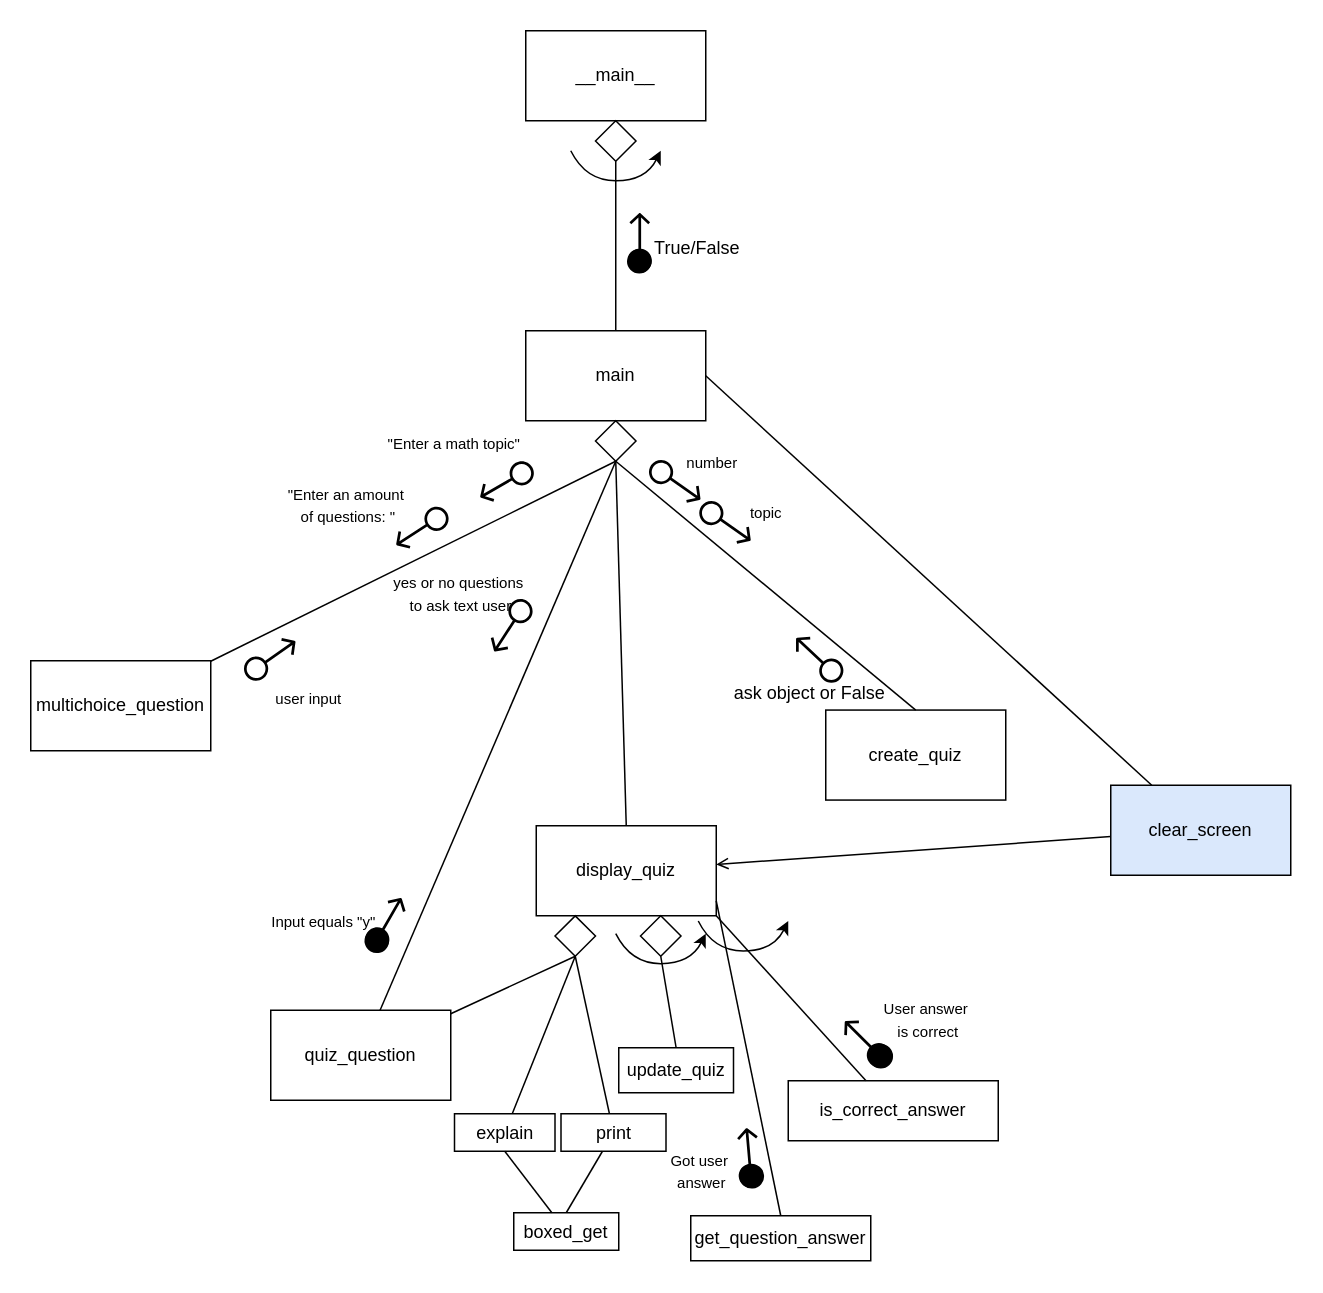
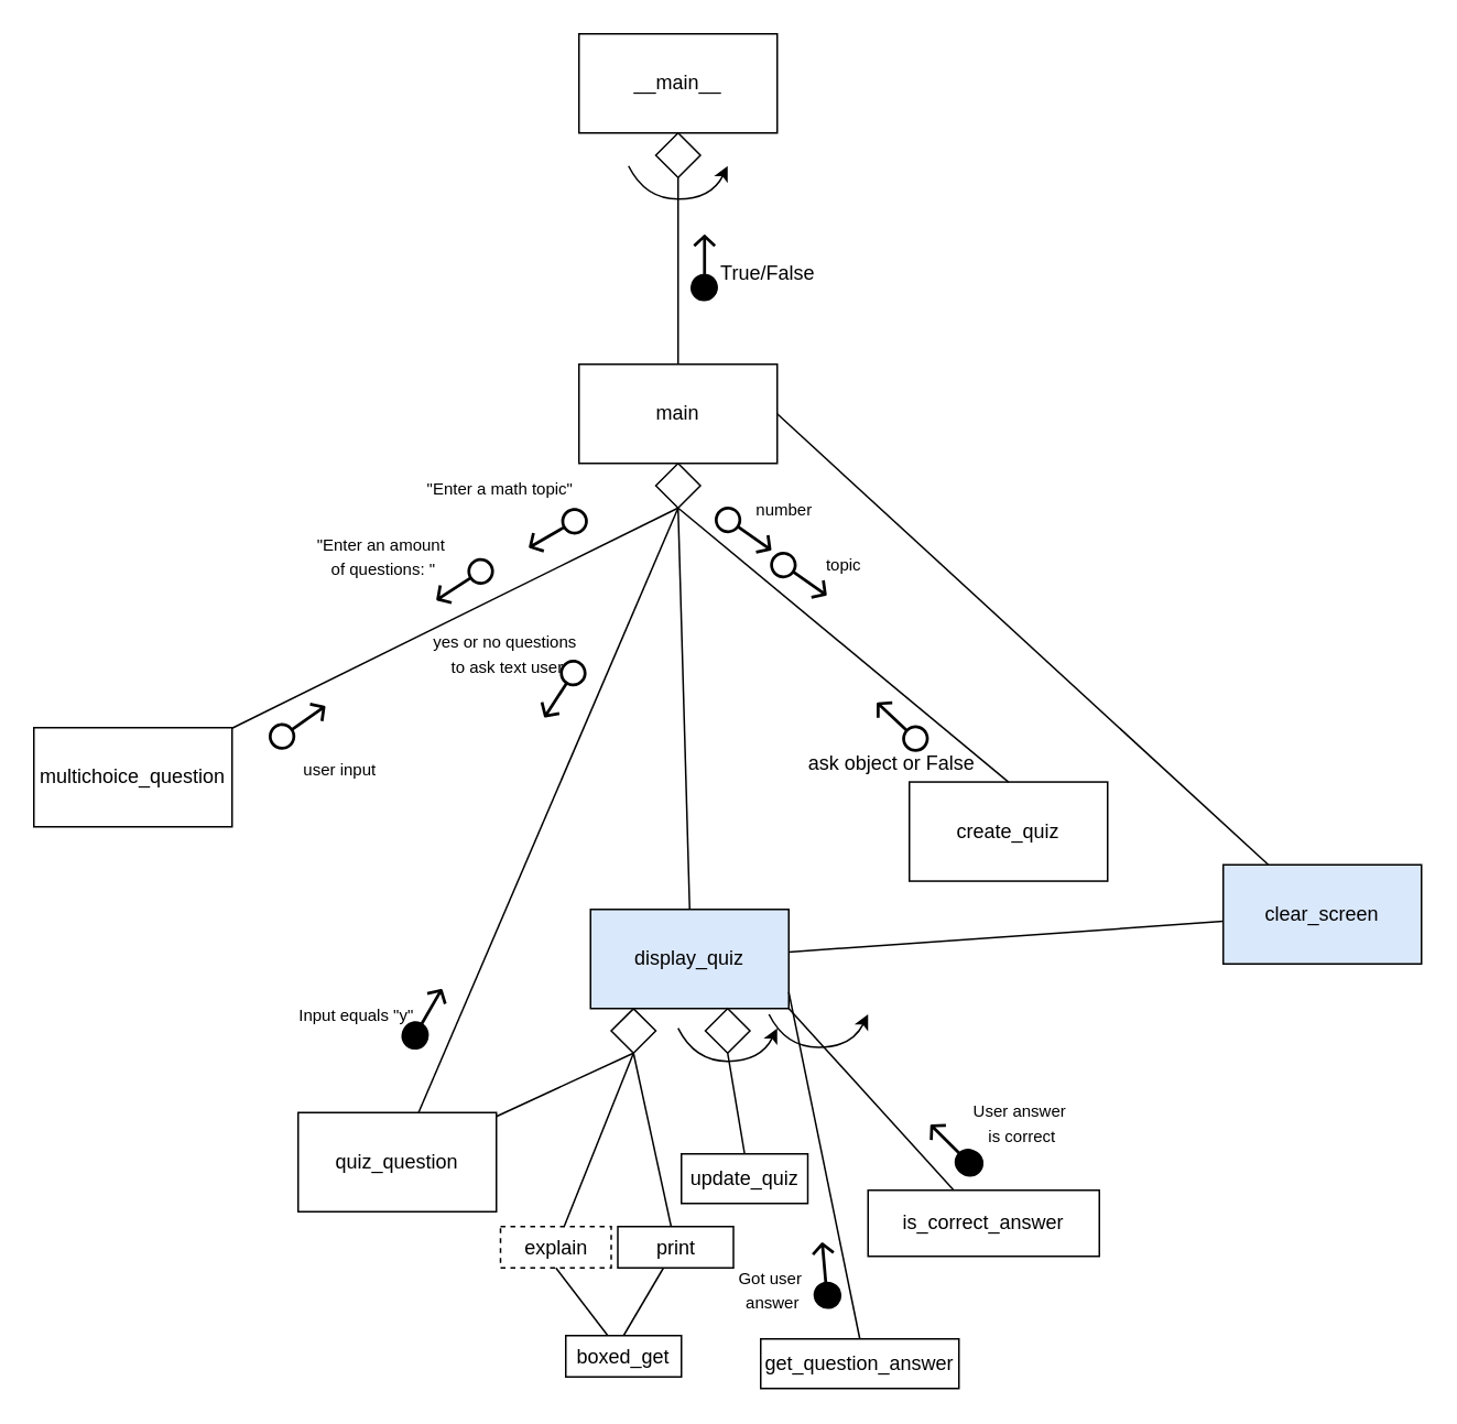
  <mxCell id="0" />
  <mxCell id="1" parent="0" />
  <mxCell id="2" value="__main__" style="whiteSpace=wrap;html=1;" vertex="1" parent="1"><mxGeometry x="350" y="20" width="120" height="60" as="geometry" /></mxCell>
  <mxCell id="3" value="" style="rhombus;whiteSpace=wrap;html=1;fillColor=none;" vertex="1" parent="1"><mxGeometry x="396.5" y="80" width="27" height="27" as="geometry" /></mxCell>
  <mxCell id="4" value="" style="endArrow=none;html=1;entryX=0.5;entryY=1;entryDx=0;entryDy=0;" edge="1" parent="1" target="3"><mxGeometry width="50" height="50" relative="1" as="geometry"><mxPoint x="410" y="220" as="sourcePoint" /><mxPoint x="325" y="101" as="targetPoint" /></mxGeometry></mxCell>
  <mxCell id="5" value="" style="curved=1;endArrow=classic;html=1;rounded=0;" edge="1" parent="1"><mxGeometry width="50" height="50" relative="1" as="geometry"><mxPoint x="380" y="100" as="sourcePoint" /><mxPoint x="440" y="100" as="targetPoint" /><Array as="points"><mxPoint x="390" y="120" /><mxPoint x="430" y="120" /></Array></mxGeometry></mxCell>
  <mxCell id="6" value="" style="group;rotation=-90;" vertex="1" connectable="0" parent="1"><mxGeometry x="410" y="150" width="40" height="23" as="geometry" /></mxCell>
  <mxCell id="7" value="" style="outlineConnect=0;fontColor=#232F3E;gradientColor=none;strokeColor=none;dashed=0;verticalLabelPosition=bottom;verticalAlign=top;align=center;html=1;fontSize=12;fontStyle=0;aspect=fixed;pointerEvents=1;shape=mxgraph.aws4.elastic_ip_address;fillColor=#000000;rotation=-90;" vertex="1" parent="6"><mxGeometry x="-4" y="3" width="40" height="16.923" as="geometry" /></mxCell>
  <mxCell id="8" value="" style="ellipse;whiteSpace=wrap;html=1;aspect=fixed;fillColor=#000000;rotation=-180;" vertex="1" parent="6"><mxGeometry x="8" y="16" width="15.385" height="15.385" as="geometry" /></mxCell>
  <mxCell id="9" value="True/False" style="text;html=1;align=center;verticalAlign=middle;resizable=0;points=[];autosize=1;strokeColor=none;fillColor=none;" vertex="1" parent="1"><mxGeometry x="423.5" y="150" width="80" height="30" as="geometry" /></mxCell>
  <mxCell id="10" value="main" style="whiteSpace=wrap;html=1;" vertex="1" parent="1"><mxGeometry x="350" y="220" width="120" height="60" as="geometry" /></mxCell>
- <mxCell id="11" value="display_quiz" style="rounded=0;whiteSpace=wrap;html=1;" vertex="1" parent="1"><mxGeometry x="357" y="550" width="120" height="60" as="geometry" /></mxCell>
+ <mxCell id="11" value="display_quiz" style="rounded=0;whiteSpace=wrap;html=1;fillColor=#dae8fc;" vertex="1" parent="1"><mxGeometry x="357" y="550" width="120" height="60" as="geometry" /></mxCell>
  <mxCell id="12" value="" style="rhombus;whiteSpace=wrap;html=1;fillColor=none;" vertex="1" parent="1"><mxGeometry x="396.5" y="280" width="27" height="27" as="geometry" /></mxCell>
  <mxCell id="13" value="" style="endArrow=none;html=1;entryX=0.5;entryY=1;entryDx=0;entryDy=0;exitX=0.5;exitY=0;exitDx=0;exitDy=0;" edge="1" parent="1" source="11" target="12"><mxGeometry width="50" height="50" relative="1" as="geometry"><mxPoint x="-360" y="525.5" as="sourcePoint" /><mxPoint x="177" y="304.5" as="targetPoint" /></mxGeometry></mxCell>
  <mxCell id="14" value="create_quiz" style="whiteSpace=wrap;html=1;" vertex="1" parent="1"><mxGeometry x="550" y="472.88" width="120" height="60" as="geometry" /></mxCell>
  <mxCell id="15" value="" style="endArrow=none;html=1;entryX=0.5;entryY=1;entryDx=0;entryDy=0;exitX=0.5;exitY=0;exitDx=0;exitDy=0;" edge="1" parent="1" source="14" target="12"><mxGeometry width="50" height="50" relative="1" as="geometry"><mxPoint x="500" y="460" as="sourcePoint" /><mxPoint x="420" y="317" as="targetPoint" /></mxGeometry></mxCell>
  <mxCell id="16" value="is_correct_answer" style="whiteSpace=wrap;html=1;" vertex="1" parent="1"><mxGeometry x="525" y="720" width="140" height="40" as="geometry" /></mxCell>
  <mxCell id="17" value="" style="endArrow=none;html=1;rounded=0;exitX=1;exitY=1;exitDx=0;exitDy=0;" edge="1" parent="1" source="11" target="16"><mxGeometry width="50" height="50" relative="1" as="geometry"><mxPoint x="490" y="610.08" as="sourcePoint" /><mxPoint x="530" y="626" as="targetPoint" /></mxGeometry></mxCell>
  <mxCell id="18" value="" style="group;rotation=-135;" vertex="1" connectable="0" parent="1"><mxGeometry x="560" y="670" width="100" height="32.46" as="geometry" /></mxCell>
  <mxCell id="19" value="" style="outlineConnect=0;fontColor=#232F3E;gradientColor=none;strokeColor=none;dashed=0;verticalLabelPosition=bottom;verticalAlign=top;align=center;html=1;fontSize=12;fontStyle=0;aspect=fixed;pointerEvents=1;shape=mxgraph.aws4.elastic_ip_address;fillColor=#000000;rotation=-135;" vertex="1" parent="18"><mxGeometry x="-3" y="16" width="40" height="16.923" as="geometry" /></mxCell>
  <mxCell id="20" value="" style="ellipse;whiteSpace=wrap;html=1;aspect=fixed;fillColor=#000000;rotation=-225;" vertex="1" parent="18"><mxGeometry x="19" y="26" width="15.385" height="15.385" as="geometry" /></mxCell>
  <mxCell id="21" value="&lt;font style=&quot;font-size: 10px;&quot;&gt;User answer&amp;nbsp;&lt;/font&gt;&lt;div&gt;&lt;font style=&quot;font-size: 10px;&quot;&gt;is correct&lt;/font&gt;&lt;/div&gt;" style="text;html=1;align=center;verticalAlign=middle;resizable=0;points=[];autosize=1;strokeColor=none;fillColor=none;rotation=0;" vertex="1" parent="18"><mxGeometry x="18" y="-11" width="80" height="40" as="geometry" /></mxCell>
  <mxCell id="22" value="" style="curved=1;endArrow=classic;html=1;rounded=0;" edge="1" parent="1"><mxGeometry width="50" height="50" relative="1" as="geometry"><mxPoint x="410" y="621.92" as="sourcePoint" /><mxPoint x="470" y="621.92" as="targetPoint" /><Array as="points"><mxPoint x="420" y="641.92" /><mxPoint x="460" y="641.92" /></Array></mxGeometry></mxCell>
  <mxCell id="23" value="" style="rhombus;whiteSpace=wrap;html=1;fillColor=none;" vertex="1" parent="1"><mxGeometry x="426.5" y="610" width="27" height="27" as="geometry" /></mxCell>
  <mxCell id="24" value="update_quiz" style="whiteSpace=wrap;html=1;" vertex="1" parent="1"><mxGeometry x="412" y="698" width="76.5" height="30" as="geometry" /></mxCell>
  <mxCell id="25" value="" style="endArrow=none;html=1;rounded=0;exitX=0.5;exitY=1;exitDx=0;exitDy=0;entryX=0.5;entryY=0;entryDx=0;entryDy=0;" edge="1" parent="1" source="23" target="24"><mxGeometry width="50" height="50" relative="1" as="geometry"><mxPoint x="415" y="617" as="sourcePoint" /><mxPoint x="490" y="770" as="targetPoint" /></mxGeometry></mxCell>
  <mxCell id="26" value="get_question_answer" style="whiteSpace=wrap;html=1;" vertex="1" parent="1"><mxGeometry x="460" y="810" width="120" height="30" as="geometry" /></mxCell>
  <mxCell id="27" value="" style="endArrow=none;html=1;rounded=0;entryX=0.5;entryY=0;entryDx=0;entryDy=0;" edge="1" parent="1" target="26"><mxGeometry width="50" height="50" relative="1" as="geometry"><mxPoint x="477" y="600.08" as="sourcePoint" /><mxPoint x="350" y="760" as="targetPoint" /></mxGeometry></mxCell>
  <mxCell id="28" value="" style="group;rotation=-95;" vertex="1" connectable="0" parent="1"><mxGeometry x="410" y="770" width="40" height="23" as="geometry" /></mxCell>
  <mxCell id="29" value="" style="outlineConnect=0;fontColor=#232F3E;gradientColor=none;strokeColor=none;dashed=0;verticalLabelPosition=bottom;verticalAlign=top;align=center;html=1;fontSize=12;fontStyle=0;aspect=fixed;pointerEvents=1;shape=mxgraph.aws4.elastic_ip_address;fillColor=#000000;rotation=-95;" vertex="1" parent="28"><mxGeometry x="69" y="-7" width="40" height="16.923" as="geometry" /></mxCell>
  <mxCell id="30" value="" style="ellipse;whiteSpace=wrap;html=1;aspect=fixed;fillColor=#000000;rotation=-185;" vertex="1" parent="28"><mxGeometry x="83" y="6" width="15.385" height="15.385" as="geometry" /></mxCell>
  <mxCell id="31" value="&lt;font size=&quot;1&quot;&gt;Got user&amp;nbsp;&lt;/font&gt;&lt;div&gt;&lt;font size=&quot;1&quot;&gt;answer&lt;/font&gt;&lt;/div&gt;" style="text;html=1;align=center;verticalAlign=middle;resizable=0;points=[];autosize=1;strokeColor=none;fillColor=none;rotation=0;" vertex="1" parent="1"><mxGeometry x="436.5" y="760" width="60" height="40" as="geometry" /></mxCell>
  <mxCell id="32" value="print" style="whiteSpace=wrap;html=1;" vertex="1" parent="1"><mxGeometry x="373.5" y="742" width="70" height="25" as="geometry" /></mxCell>
  <mxCell id="33" value="" style="endArrow=none;html=1;rounded=0;exitX=0.5;exitY=1;exitDx=0;exitDy=0;" edge="1" parent="1" source="35" target="32"><mxGeometry width="50" height="50" relative="1" as="geometry"><mxPoint x="280" y="610" as="sourcePoint" /><mxPoint x="300" y="830" as="targetPoint" /></mxGeometry></mxCell>
  <mxCell id="34" value="" style="curved=1;endArrow=classic;html=1;rounded=0;" edge="1" parent="1"><mxGeometry width="50" height="50" relative="1" as="geometry"><mxPoint x="465" y="613.5" as="sourcePoint" /><mxPoint x="525" y="613.5" as="targetPoint" /><Array as="points"><mxPoint x="475" y="633.5" /><mxPoint x="515" y="633.5" /></Array></mxGeometry></mxCell>
  <mxCell id="35" value="" style="rhombus;whiteSpace=wrap;html=1;fillColor=none;" vertex="1" parent="1"><mxGeometry x="369.5" y="610.08" width="27" height="26.92" as="geometry" /></mxCell>
- <mxCell id="36" value="explain" style="whiteSpace=wrap;html=1;" vertex="1" parent="1"><mxGeometry x="302.5" y="742" width="67" height="25" as="geometry" /></mxCell>
+ <mxCell id="36" value="explain" style="whiteSpace=wrap;html=1;dashed=1;" vertex="1" parent="1"><mxGeometry x="302.5" y="742" width="67" height="25" as="geometry" /></mxCell>
  <mxCell id="37" value="" style="endArrow=none;html=1;rounded=0;exitX=0.5;exitY=1;exitDx=0;exitDy=0;" edge="1" parent="1" source="35" target="36"><mxGeometry width="50" height="50" relative="1" as="geometry"><mxPoint x="380" y="650" as="sourcePoint" /><mxPoint x="243" y="857.5" as="targetPoint" /></mxGeometry></mxCell>
  <mxCell id="38" value="" style="endArrow=none;html=1;rounded=0;entryX=0.5;entryY=0;entryDx=0;entryDy=0;" edge="1" parent="1" source="32" target="39"><mxGeometry width="50" height="50" relative="1" as="geometry"><mxPoint x="385.5" y="726.54" as="sourcePoint" /><mxPoint x="368.5" y="796.54" as="targetPoint" /></mxGeometry></mxCell>
  <mxCell id="39" value="boxed_get" style="whiteSpace=wrap;html=1;" vertex="1" parent="1"><mxGeometry x="342" y="808" width="70" height="25" as="geometry" /></mxCell>
  <mxCell id="40" value="" style="endArrow=none;html=1;rounded=0;exitX=0.5;exitY=1;exitDx=0;exitDy=0;" edge="1" parent="1" source="36" target="39"><mxGeometry width="50" height="50" relative="1" as="geometry"><mxPoint x="298.5" y="786.54" as="sourcePoint" /><mxPoint x="206.5" y="914.54" as="targetPoint" /></mxGeometry></mxCell>
  <mxCell id="41" value="" style="outlineConnect=0;fontColor=#232F3E;gradientColor=none;strokeColor=none;dashed=0;verticalLabelPosition=bottom;verticalAlign=top;align=center;html=1;fontSize=12;fontStyle=0;aspect=fixed;pointerEvents=1;shape=mxgraph.aws4.elastic_ip_address;fillColor=#000000;rotation=35;" vertex="1" parent="1"><mxGeometry x="430" y="312.58" width="40" height="16.923" as="geometry" /></mxCell>
  <mxCell id="42" value="&lt;font size=&quot;1&quot;&gt;number&lt;/font&gt;" style="text;html=1;align=center;verticalAlign=middle;resizable=0;points=[];autosize=1;strokeColor=none;fillColor=none;" vertex="1" parent="1"><mxGeometry x="443.5" y="292.5" width="60" height="30" as="geometry" /></mxCell>
  <mxCell id="43" value="&lt;font size=&quot;1&quot;&gt;topic&lt;/font&gt;" style="text;html=1;align=center;verticalAlign=middle;resizable=0;points=[];autosize=1;strokeColor=none;fillColor=none;" vertex="1" parent="1"><mxGeometry x="490" y="326.04" width="40" height="30" as="geometry" /></mxCell>
  <mxCell id="44" value="" style="outlineConnect=0;fontColor=#232F3E;gradientColor=none;strokeColor=none;dashed=0;verticalLabelPosition=bottom;verticalAlign=top;align=center;html=1;fontSize=12;fontStyle=0;aspect=fixed;pointerEvents=1;shape=mxgraph.aws4.elastic_ip_address;fillColor=#000000;rotation=-137;" vertex="1" parent="1"><mxGeometry x="525" y="430" width="40" height="16.923" as="geometry" /></mxCell>
  <mxCell id="45" value="ask object or False" style="text;html=1;align=center;verticalAlign=middle;resizable=0;points=[];autosize=1;strokeColor=none;fillColor=none;" vertex="1" parent="1"><mxGeometry x="473.5" y="446.92" width="130" height="30" as="geometry" /></mxCell>
  <mxCell id="46" value="" style="outlineConnect=0;fontColor=#232F3E;gradientColor=none;strokeColor=none;dashed=0;verticalLabelPosition=bottom;verticalAlign=top;align=center;html=1;fontSize=12;fontStyle=0;aspect=fixed;pointerEvents=1;shape=mxgraph.aws4.elastic_ip_address;fillColor=#000000;rotation=35;" vertex="1" parent="1"><mxGeometry x="463.5" y="339.92" width="40" height="16.923" as="geometry" /></mxCell>
  <mxCell id="47" value="quiz_question" style="whiteSpace=wrap;html=1;" vertex="1" parent="1"><mxGeometry x="180" y="673" width="120" height="60" as="geometry" /></mxCell>
  <mxCell id="48" value="multichoice_question" style="whiteSpace=wrap;html=1;" vertex="1" parent="1"><mxGeometry x="20" y="440" width="120" height="60" as="geometry" /></mxCell>
  <mxCell id="49" value="clear_screen" style="whiteSpace=wrap;html=1;fillColor=#dae8fc;" vertex="1" parent="1"><mxGeometry x="740" y="523" width="120" height="60" as="geometry" /></mxCell>
  <mxCell id="50" value="" style="endArrow=none;html=1;entryX=0.5;entryY=1;entryDx=0;entryDy=0;" edge="1" parent="1" source="47" target="12"><mxGeometry width="50" height="50" relative="1" as="geometry"><mxPoint x="427" y="560" as="sourcePoint" /><mxPoint x="420" y="317" as="targetPoint" /></mxGeometry></mxCell>
  <mxCell id="51" value="" style="endArrow=none;html=1;rounded=0;exitX=0.5;exitY=1;exitDx=0;exitDy=0;" edge="1" parent="1" source="35" target="47"><mxGeometry width="50" height="50" relative="1" as="geometry"><mxPoint x="393" y="647" as="sourcePoint" /><mxPoint x="180" y="710" as="targetPoint" /></mxGeometry></mxCell>
  <mxCell id="52" value="" style="endArrow=none;html=1;entryX=1;entryY=0.5;entryDx=0;entryDy=0;" edge="1" parent="1" source="49" target="10"><mxGeometry width="50" height="50" relative="1" as="geometry"><mxPoint x="85" y="718" as="sourcePoint" /><mxPoint x="330" y="320" as="targetPoint" /></mxGeometry></mxCell>
- <mxCell id="53" value="" style="endArrow=open;html=1;" edge="1" parent="1" source="49" target="11"><mxGeometry width="50" height="50" relative="1" as="geometry"><mxPoint x="148.511" y="866" as="sourcePoint" /><mxPoint x="342" y="583" as="targetPoint" /></mxGeometry></mxCell>
+ <mxCell id="53" value="" style="endArrow=none;html=1;" edge="1" parent="1" source="49" target="11"><mxGeometry width="50" height="50" relative="1" as="geometry"><mxPoint x="148.511" y="866" as="sourcePoint" /><mxPoint x="342" y="583" as="targetPoint" /></mxGeometry></mxCell>
  <mxCell id="54" value="" style="endArrow=none;html=1;entryX=0.5;entryY=1;entryDx=0;entryDy=0;" edge="1" parent="1" source="48" target="12"><mxGeometry width="50" height="50" relative="1" as="geometry"><mxPoint x="263" y="683" as="sourcePoint" /><mxPoint x="420" y="317" as="targetPoint" /></mxGeometry></mxCell>
  <mxCell id="55" value="" style="outlineConnect=0;fontColor=#232F3E;gradientColor=none;strokeColor=none;dashed=0;verticalLabelPosition=bottom;verticalAlign=top;align=center;html=1;fontSize=12;fontStyle=0;aspect=fixed;pointerEvents=1;shape=mxgraph.aws4.elastic_ip_address;fillColor=#000000;rotation=123;" vertex="1" parent="1"><mxGeometry x="320" y="408.5" width="40" height="16.923" as="geometry" /></mxCell>
  <mxCell id="56" value="&lt;font size=&quot;1&quot;&gt;yes or no questions&lt;/font&gt;&lt;div&gt;&lt;font size=&quot;1&quot;&gt;&amp;nbsp;to ask text user&lt;/font&gt;&lt;/div&gt;" style="text;html=1;align=center;verticalAlign=middle;resizable=0;points=[];autosize=1;strokeColor=none;fillColor=none;" vertex="1" parent="1"><mxGeometry x="250" y="374.58" width="110" height="40" as="geometry" /></mxCell>
  <mxCell id="57" value="&lt;font style=&quot;font-size: 10px;&quot;&gt;Input equals &quot;y&quot;&lt;/font&gt;" style="text;html=1;align=center;verticalAlign=middle;resizable=0;points=[];autosize=1;strokeColor=none;fillColor=none;" vertex="1" parent="1"><mxGeometry x="170" y="599" width="90" height="30" as="geometry" /></mxCell>
  <mxCell id="58" value="" style="group;rotation=-60;" vertex="1" connectable="0" parent="1"><mxGeometry x="240" y="606" width="40" height="23" as="geometry" /></mxCell>
  <mxCell id="59" value="" style="outlineConnect=0;fontColor=#232F3E;gradientColor=none;strokeColor=none;dashed=0;verticalLabelPosition=bottom;verticalAlign=top;align=center;html=1;fontSize=12;fontStyle=0;aspect=fixed;pointerEvents=1;shape=mxgraph.aws4.elastic_ip_address;fillColor=#000000;rotation=-60;" vertex="1" parent="58"><mxGeometry x="-3" y="1" width="40" height="16.923" as="geometry" /></mxCell>
  <mxCell id="60" value="" style="ellipse;whiteSpace=wrap;html=1;aspect=fixed;fillColor=#000000;rotation=-150;" vertex="1" parent="58"><mxGeometry x="3" y="13" width="15.385" height="15.385" as="geometry" /></mxCell>
  <mxCell id="61" value="" style="group;rotation=-213;" vertex="1" connectable="0" parent="1"><mxGeometry x="333.5" y="294.42" width="40" height="23" as="geometry" /></mxCell>
  <mxCell id="62" value="" style="outlineConnect=0;fontColor=#232F3E;gradientColor=none;strokeColor=none;dashed=0;verticalLabelPosition=bottom;verticalAlign=top;align=center;html=1;fontSize=12;fontStyle=0;aspect=fixed;pointerEvents=1;shape=mxgraph.aws4.elastic_ip_address;fillColor=#000000;rotation=-213;" vertex="1" parent="61"><mxGeometry x="-73" y="49" width="40" height="16.923" as="geometry" /></mxCell>
  <mxCell id="63" value="&lt;font size=&quot;1&quot;&gt;&quot;Enter an amount&lt;/font&gt;&lt;div&gt;&lt;font size=&quot;1&quot;&gt;&amp;nbsp;of questions: &quot;&lt;/font&gt;&lt;/div&gt;" style="text;html=1;align=center;verticalAlign=middle;resizable=0;points=[];autosize=1;strokeColor=none;fillColor=none;" vertex="1" parent="1"><mxGeometry x="180" y="316.04" width="100" height="40" as="geometry" /></mxCell>
  <mxCell id="64" value="&lt;font size=&quot;1&quot;&gt;&quot;Enter a math topic&quot;&lt;/font&gt;" style="text;html=1;align=center;verticalAlign=middle;resizable=0;points=[];autosize=1;strokeColor=none;fillColor=none;" vertex="1" parent="1"><mxGeometry x="247" y="280" width="110" height="30" as="geometry" /></mxCell>
  <mxCell id="65" value="" style="outlineConnect=0;fontColor=#232F3E;gradientColor=none;strokeColor=none;dashed=0;verticalLabelPosition=bottom;verticalAlign=top;align=center;html=1;fontSize=12;fontStyle=0;aspect=fixed;pointerEvents=1;shape=mxgraph.aws4.elastic_ip_address;fillColor=#000000;rotation=-210;" vertex="1" parent="1"><mxGeometry x="317" y="312.58" width="40" height="16.923" as="geometry" /></mxCell>
  <mxCell id="66" value="" style="outlineConnect=0;fontColor=#232F3E;gradientColor=none;strokeColor=none;dashed=0;verticalLabelPosition=bottom;verticalAlign=top;align=center;html=1;fontSize=12;fontStyle=0;aspect=fixed;pointerEvents=1;shape=mxgraph.aws4.elastic_ip_address;fillColor=#000000;rotation=-35;" vertex="1" parent="1"><mxGeometry x="160" y="430" width="40" height="16.923" as="geometry" /></mxCell>
  <mxCell id="67" value="&lt;font size=&quot;1&quot;&gt;user input&lt;/font&gt;" style="text;html=1;align=center;verticalAlign=middle;resizable=0;points=[];autosize=1;strokeColor=none;fillColor=none;" vertex="1" parent="1"><mxGeometry x="170" y="450" width="70" height="30" as="geometry" /></mxCell>
